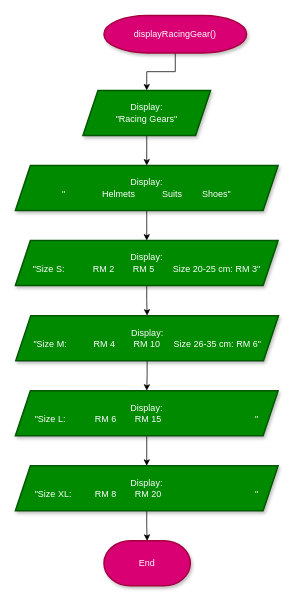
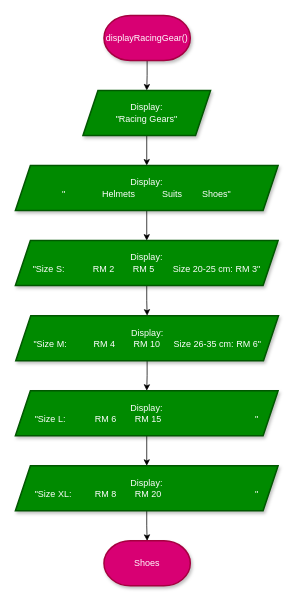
  <mxCell id="0" />
  <mxCell id="1" parent="0" />
  <mxCell id="2" value="" style="edgeStyle=orthogonalEdgeStyle;rounded=0;orthogonalLoop=1;jettySize=auto;html=1;" edge="1" parent="1" source="3" target="5"><mxGeometry relative="1" as="geometry" /></mxCell>
- <mxCell id="3" value="displayRacingGear()" style="strokeWidth=2;html=1;shape=mxgraph.flowchart.terminator;whiteSpace=wrap;fillColor=#d80073;fontColor=#ffffff;strokeColor=#A50040;shadow=1;" vertex="1" parent="1"><mxGeometry x="138" y="20" width="190" height="50" as="geometry" /></mxCell>
+ <mxCell id="3" value="displayRacingGear()" style="strokeWidth=2;html=1;shape=mxgraph.flowchart.terminator;whiteSpace=wrap;fillColor=#d80073;fontColor=#ffffff;strokeColor=#A50040;shadow=1;" vertex="1" parent="1"><mxGeometry x="138" y="20" width="115" height="60" as="geometry" /></mxCell>
  <mxCell id="4" value="" style="edgeStyle=orthogonalEdgeStyle;rounded=0;orthogonalLoop=1;jettySize=auto;html=1;" edge="1" parent="1" source="5" target="7"><mxGeometry relative="1" as="geometry" /></mxCell>
  <mxCell id="5" value="Display:&lt;div&gt;&quot;Racing Gears&quot;&lt;/div&gt;" style="shape=parallelogram;perimeter=parallelogramPerimeter;whiteSpace=wrap;html=1;fixedSize=1;fillColor=#008a00;strokeColor=#005700;fontColor=#ffffff;strokeWidth=2;shadow=1;" vertex="1" parent="1"><mxGeometry x="110" y="120" width="170" height="60" as="geometry" /></mxCell>
  <mxCell id="6" value="" style="edgeStyle=orthogonalEdgeStyle;rounded=0;orthogonalLoop=1;jettySize=auto;html=1;" edge="1" parent="1" source="7" target="9"><mxGeometry relative="1" as="geometry" /></mxCell>
  <mxCell id="7" value="Display:&lt;div&gt;&quot;&lt;span style=&quot;white-space: pre;&quot;&gt;&#09;&lt;span style=&quot;white-space: pre;&quot;&gt;&#09;&lt;/span&gt;&lt;/span&gt;Helmets&lt;span style=&quot;white-space: pre;&quot;&gt;&#09;&lt;/span&gt;&lt;span style=&quot;white-space: pre;&quot;&gt;&#09;&lt;/span&gt;Suits&lt;span style=&quot;white-space: pre;&quot;&gt;&#09;&lt;/span&gt;Shoes&quot;&lt;/div&gt;" style="shape=parallelogram;perimeter=parallelogramPerimeter;whiteSpace=wrap;html=1;fixedSize=1;fillColor=#008a00;strokeColor=#005700;fontColor=#ffffff;strokeWidth=2;shadow=1;" vertex="1" parent="1"><mxGeometry x="20" y="220" width="350" height="60" as="geometry" /></mxCell>
  <mxCell id="8" value="" style="edgeStyle=orthogonalEdgeStyle;rounded=0;orthogonalLoop=1;jettySize=auto;html=1;" edge="1" parent="1" source="9" target="11"><mxGeometry relative="1" as="geometry" /></mxCell>
  <mxCell id="9" value="Display:&lt;div&gt;&quot;Size S:&lt;span style=&quot;white-space: pre;&quot;&gt;&#09;&lt;/span&gt;&lt;span style=&quot;white-space: pre;&quot;&gt;&#09;&lt;/span&gt;RM 2&lt;span style=&quot;white-space: pre;&quot;&gt;&#09;&lt;/span&gt;RM 5&lt;span style=&quot;white-space: pre;&quot;&gt;&#09;&lt;/span&gt;Size 20-25 cm: RM 3&quot;&lt;/div&gt;" style="shape=parallelogram;perimeter=parallelogramPerimeter;whiteSpace=wrap;html=1;fixedSize=1;fillColor=#008a00;strokeColor=#005700;fontColor=#ffffff;strokeWidth=2;shadow=1;" vertex="1" parent="1"><mxGeometry x="20" y="320" width="350" height="60" as="geometry" /></mxCell>
  <mxCell id="10" value="" style="edgeStyle=orthogonalEdgeStyle;rounded=0;orthogonalLoop=1;jettySize=auto;html=1;" edge="1" parent="1" source="11" target="13"><mxGeometry relative="1" as="geometry" /></mxCell>
  <mxCell id="11" value="Display:&lt;div&gt;&quot;Size M:&lt;span style=&quot;white-space: pre;&quot;&gt;&#09;&lt;/span&gt;&lt;span style=&quot;white-space: pre;&quot;&gt;&#09;&lt;/span&gt;RM 4&lt;span style=&quot;white-space: pre;&quot;&gt;&#09;&lt;/span&gt;RM 10&lt;span style=&quot;white-space: pre;&quot;&gt;&#09;&lt;/span&gt;Size 26-35 cm: RM 6&quot;&lt;/div&gt;" style="shape=parallelogram;perimeter=parallelogramPerimeter;whiteSpace=wrap;html=1;fixedSize=1;fillColor=#008a00;strokeColor=#005700;fontColor=#ffffff;strokeWidth=2;shadow=1;" vertex="1" parent="1"><mxGeometry x="20.5" y="420" width="350" height="60" as="geometry" /></mxCell>
  <mxCell id="12" value="" style="edgeStyle=orthogonalEdgeStyle;rounded=0;orthogonalLoop=1;jettySize=auto;html=1;" edge="1" parent="1" source="13" target="15"><mxGeometry relative="1" as="geometry" /></mxCell>
  <mxCell id="13" value="Display:&lt;div&gt;&quot;Size L:&lt;span style=&quot;white-space: pre;&quot;&gt;&#09;&lt;/span&gt;&lt;span style=&quot;white-space: pre;&quot;&gt;&#09;&lt;/span&gt;RM 6&lt;span style=&quot;white-space: pre;&quot;&gt;&#09;&lt;/span&gt;RM 15&lt;span style=&quot;white-space: pre;&quot;&gt;&#09;&lt;span style=&quot;white-space: pre;&quot;&gt;&#09;&lt;/span&gt;&lt;span style=&quot;white-space: pre;&quot;&gt;&#09;&lt;/span&gt;&lt;span style=&quot;white-space: pre;&quot;&gt;&#09;&lt;/span&gt;&lt;span style=&quot;white-space: pre;&quot;&gt;&#09;&lt;/span&gt;&quot;&lt;/span&gt;&lt;/div&gt;" style="shape=parallelogram;perimeter=parallelogramPerimeter;whiteSpace=wrap;html=1;fixedSize=1;fillColor=#008a00;strokeColor=#005700;fontColor=#ffffff;strokeWidth=2;shadow=1;" vertex="1" parent="1"><mxGeometry x="20" y="520" width="350" height="60" as="geometry" /></mxCell>
  <mxCell id="14" value="" style="edgeStyle=orthogonalEdgeStyle;rounded=0;orthogonalLoop=1;jettySize=auto;html=1;" edge="1" parent="1" source="15" target="16"><mxGeometry relative="1" as="geometry" /></mxCell>
  <mxCell id="15" value="Display:&lt;div&gt;&quot;Size XL:&lt;span style=&quot;white-space: pre;&quot;&gt;&#09;&lt;/span&gt;&lt;span style=&quot;white-space: pre;&quot;&gt;&#09;&lt;/span&gt;RM 8&lt;span style=&quot;white-space: pre;&quot;&gt;&#09;&lt;/span&gt;RM 20&lt;span style=&quot;white-space: pre;&quot;&gt;&#09;&lt;span style=&quot;white-space: pre;&quot;&gt;&#09;&lt;/span&gt;&lt;span style=&quot;white-space: pre;&quot;&gt;&#09;&lt;/span&gt;&lt;span style=&quot;white-space: pre;&quot;&gt;&#09;&lt;/span&gt;&lt;span style=&quot;white-space: pre;&quot;&gt;&#09;&lt;/span&gt;&quot;&lt;/span&gt;&lt;/div&gt;" style="shape=parallelogram;perimeter=parallelogramPerimeter;whiteSpace=wrap;html=1;fixedSize=1;fillColor=#008a00;strokeColor=#005700;fontColor=#ffffff;strokeWidth=2;shadow=1;" vertex="1" parent="1"><mxGeometry x="20" y="620" width="350" height="60" as="geometry" /></mxCell>
- <mxCell id="16" value="End" style="strokeWidth=2;html=1;shape=mxgraph.flowchart.terminator;whiteSpace=wrap;fillColor=#d80073;fontColor=#ffffff;strokeColor=#A50040;shadow=1;" vertex="1" parent="1"><mxGeometry x="138" y="720" width="115" height="60" as="geometry" /></mxCell>
+ <mxCell id="16" value="Shoes" style="strokeWidth=2;html=1;shape=mxgraph.flowchart.terminator;whiteSpace=wrap;fillColor=#d80073;fontColor=#ffffff;strokeColor=#A50040;shadow=1;" vertex="1" parent="1"><mxGeometry x="138" y="720" width="115" height="60" as="geometry" /></mxCell>
